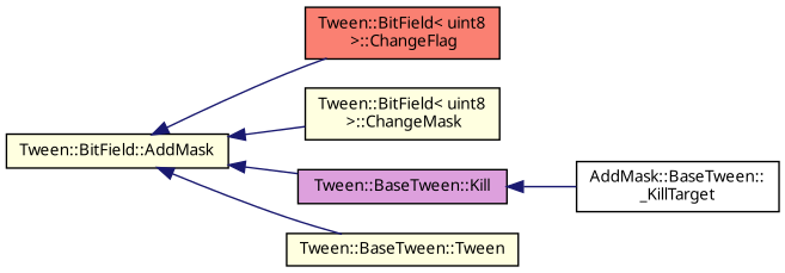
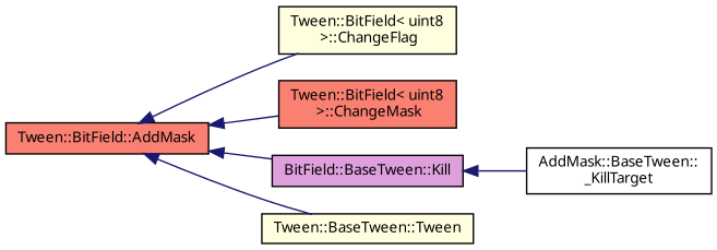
  digraph {
    fontname="Noto Sans"
    rankdir=LR
    node [color=black fillcolor=salmon fontname="Noto Sans" fontsize=10 shape=record style=filled]
    edge [color=midnightblue dir=back fontname="Noto Sans" fontsize=10 labelfontname=FreeSans labelfontsize=10 style=solid]
-   n1 [fillcolor=lightyellow fontcolor=black height=0.2 label="Tween::BitField::AddMask" width=0.4]
-   n2 [height=0.2 label="Tween::BitField\< uint8\l \>::ChangeFlag" width=0.4]
-   n3 [fillcolor=lightyellow height=0.2 label="Tween::BitField\< uint8\l \>::ChangeMask" width=0.4]
-   n4 [fillcolor=plum height=0.2 label="Tween::BaseTween::Kill" width=0.4]
+   n1 [fontcolor=black height=0.2 label="Tween::BitField::AddMask" width=0.4]
+   n2 [fillcolor=lightyellow height=0.2 label="Tween::BitField\< uint8\l \>::ChangeFlag" width=0.4]
+   n3 [height=0.2 label="Tween::BitField\< uint8\l \>::ChangeMask" width=0.4]
+   n4 [fillcolor=plum height=0.2 label="BitField::BaseTween::Kill" width=0.4]
    n5 [fillcolor=lightyellow height=0.2 label="Tween::BaseTween::Tween" width=0.4]
    n6 [fillcolor=white height=0.2 label="AddMask::BaseTween::\l_KillTarget" width=0.4]
    n1 -> n2
    n1 -> n3
    n1 -> n4
    n1 -> n5
    n4 -> n6
  }
